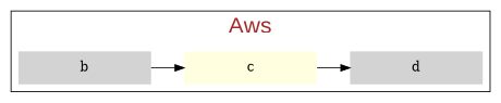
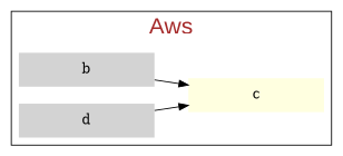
  digraph {
    fontcolor=brown
    fontname=Arial
    fontsize=25
    rankdir=LR
    node [color=darkgreen fillcolor=lightgrey margin=0 shape=none style=filled]
    edge [fontname=Arial fontsize=20]
    b [color=gray40 width=2]
    c [fillcolor=lightyellow width=2]
    d [width=2]
    subgraph cluster_1 {
      label=Aws
      b
      c
      d
    }
    b -> c
-   c -> d
+   d -> c
  }
